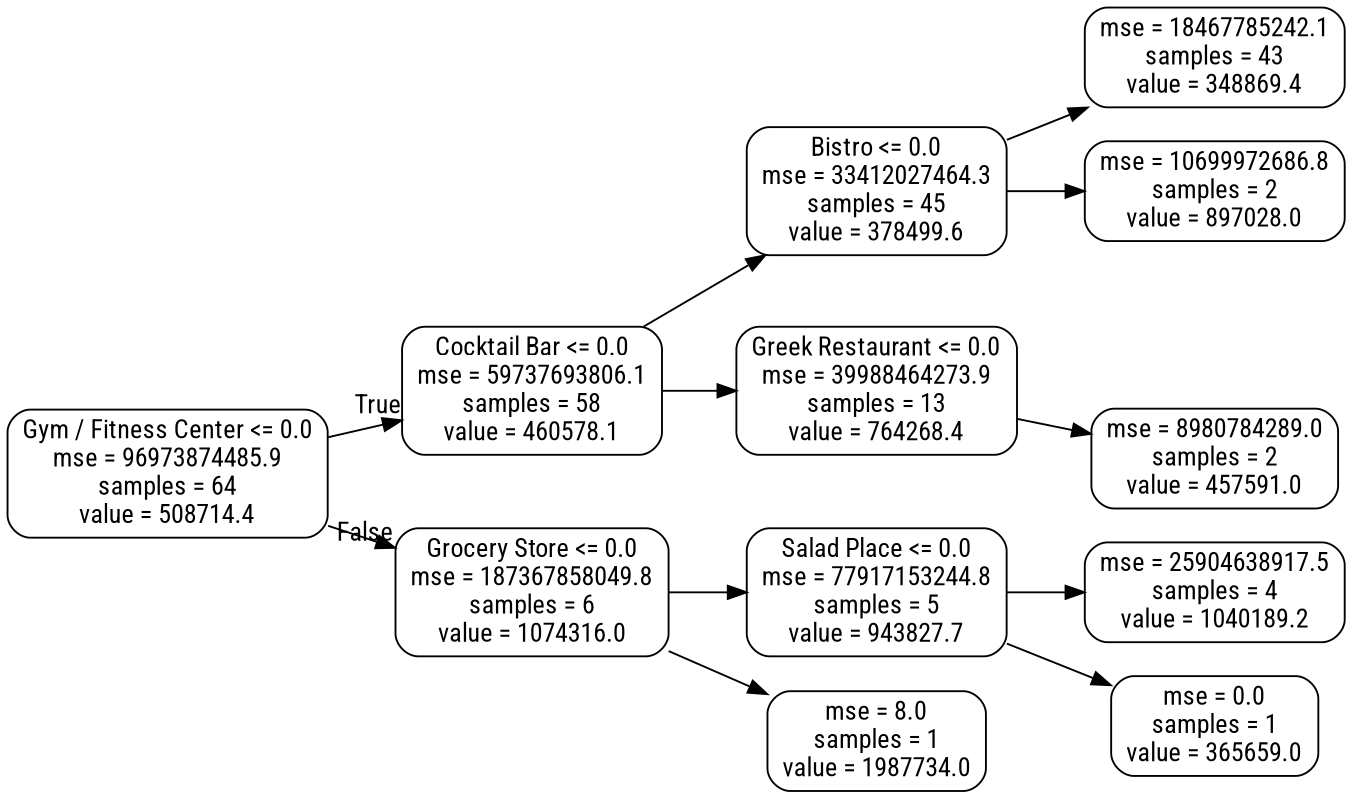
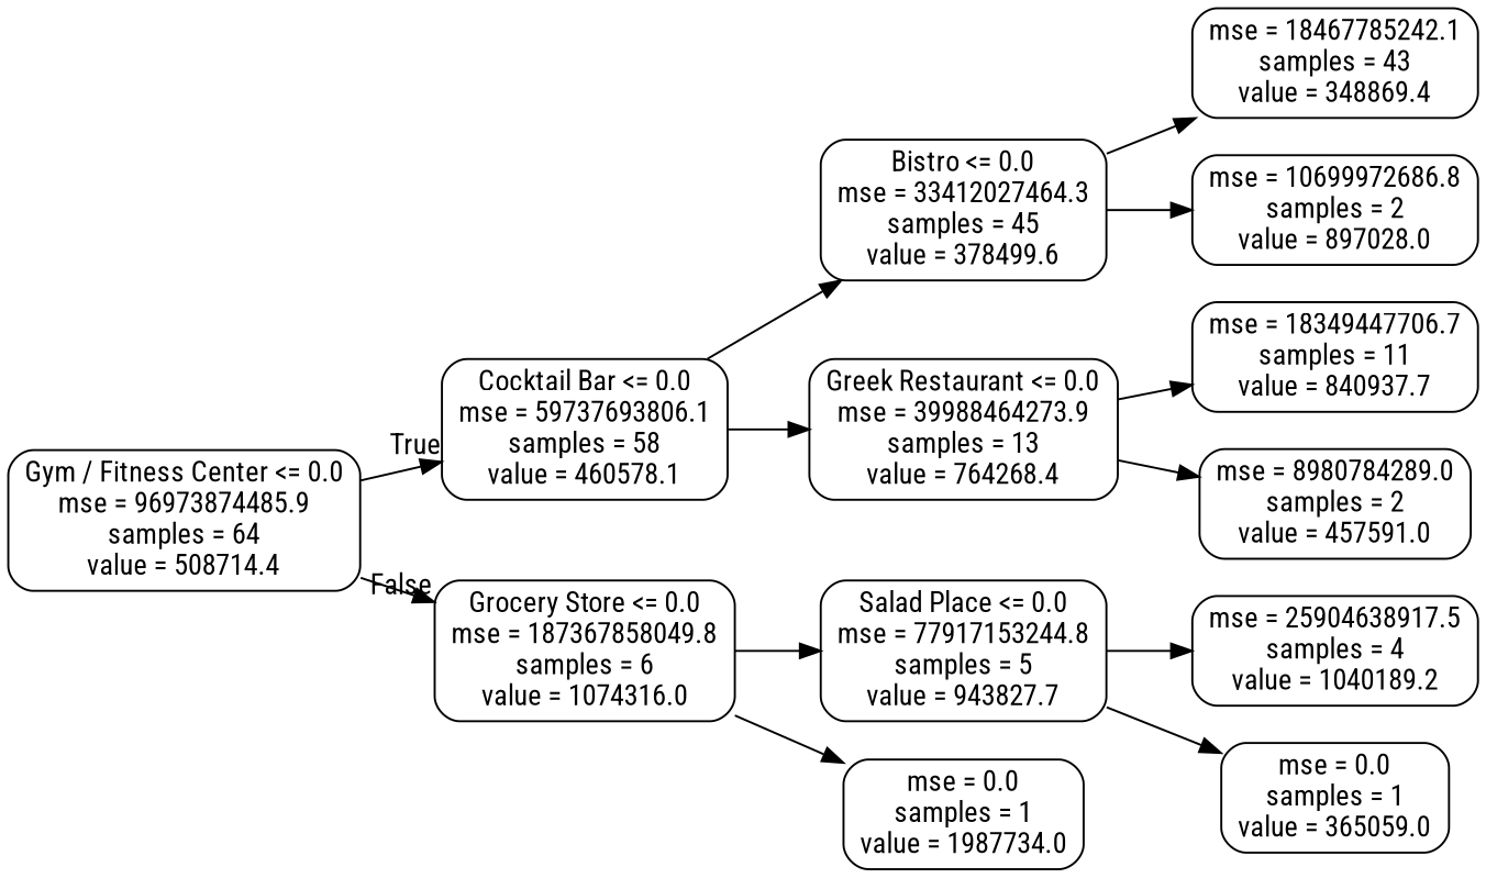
  digraph {
    fontname="Roboto Condensed"
    rankdir=LR
    node [color=black fontname="Roboto Condensed" shape=box style=rounded]
    edge [fontname="Roboto Condensed"]
    n1 [label="Gym / Fitness Center <= 0.0\nmse = 96973874485.9\nsamples = 64\nvalue = 508714.4"]
    n2 [label="Cocktail Bar <= 0.0\nmse = 59737693806.1\nsamples = 58\nvalue = 460578.1"]
    n3 [label="Grocery Store <= 0.0\nmse = 187367858049.8\nsamples = 6\nvalue = 1074316.0"]
    n4 [label="Bistro <= 0.0\nmse = 33412027464.3\nsamples = 45\nvalue = 378499.6"]
    n5 [label="Greek Restaurant <= 0.0\nmse = 39988464273.9\nsamples = 13\nvalue = 764268.4"]
    n6 [label="Salad Place <= 0.0\nmse = 77917153244.8\nsamples = 5\nvalue = 943827.7"]
-   n7 [label="mse = 8.0\nsamples = 1\nvalue = 1987734.0"]
+   n7 [label="mse = 0.0\nsamples = 1\nvalue = 1987734.0"]
    n8 [label="mse = 18467785242.1\nsamples = 43\nvalue = 348869.4"]
    n9 [label="mse = 10699972686.8\nsamples = 2\nvalue = 897028.0"]
+   n10 [label="mse = 18349447706.7\nsamples = 11\nvalue = 840937.7"]
    n11 [label="mse = 8980784289.0\nsamples = 2\nvalue = 457591.0"]
    n12 [label="mse = 25904638917.5\nsamples = 4\nvalue = 1040189.2"]
-   n13 [label="mse = 0.0\nsamples = 1\nvalue = 365659.0"]
+   n13 [label="mse = 0.0\nsamples = 1\nvalue = 365059.0"]
    n1 -> n2 [headlabel=True labelangle=45 labeldistance=2.5]
    n1 -> n3 [headlabel=False labelangle=-45 labeldistance=2.5]
    n2 -> n4
    n2 -> n5
    n3 -> n6
    n3 -> n7
    n4 -> n8
    n4 -> n9
+   n5 -> n10
    n5 -> n11
    n6 -> n12
    n6 -> n13
  }
